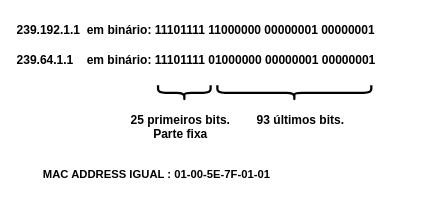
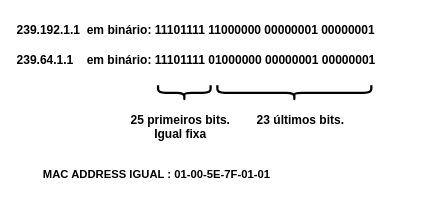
  <mxCell id="0" />
  <mxCell id="1" parent="0" />
  <mxCell id="2" value="&lt;span style=&quot;color: light-dark(rgb(0, 0, 0), rgb(0, 127, 255));&quot;&gt;239.192.1.1&lt;/span&gt;&lt;span style=&quot;color: rgba(0, 0, 0, 0);&quot;&gt;&lt;span style=&quot;color: light-dark(rgb(0, 0, 0), rgb(0, 127, 255));&quot;&gt;&amp;nbsp;&lt;/span&gt; &lt;/span&gt;em binário: &lt;span style=&quot;color: light-dark(rgb(0, 0, 0), rgb(255, 51, 255));&quot;&gt;&lt;span style=&quot;color: light-dark(rgb(0, 0, 0), rgb(255, 0, 255));&quot;&gt;11101111 1&lt;/span&gt;&lt;/span&gt;&lt;span style=&quot;color: light-dark(rgb(0, 0, 0), rgb(0, 255, 128));&quot;&gt;1000000 00000001 00000001&lt;/span&gt;" style="text;html=1;whiteSpace=wrap;overflow=hidden;rounded=0;fontFamily=Helvetica;fontSize=16;fontStyle=1" vertex="1" parent="1"><mxGeometry x="20" y="23" width="540" height="50" as="geometry" /></mxCell>
  <mxCell id="3" value="&lt;span style=&quot;color: light-dark(rgb(0, 0, 0), rgb(0, 127, 255));&quot;&gt;239.64.1.1&lt;/span&gt;&amp;nbsp;&amp;nbsp;&amp;nbsp; em binário: &lt;span style=&quot;color: light-dark(rgb(0, 0, 0), rgb(255, 0, 255));&quot;&gt;11101111 0&lt;/span&gt;&lt;span style=&quot;color: light-dark(rgb(0, 0, 0), rgb(0, 204, 102));&quot;&gt;1000000 00000001 00000001&lt;/span&gt;" style="text;html=1;whiteSpace=wrap;overflow=hidden;rounded=0;fontFamily=Helvetica;fontSize=16;fontStyle=1" vertex="1" parent="1"><mxGeometry x="20" y="63" width="540" height="50" as="geometry" /></mxCell>
  <mxCell id="4" value="" style="shape=curlyBracket;whiteSpace=wrap;html=1;rounded=1;labelPosition=left;verticalLabelPosition=middle;align=right;verticalAlign=middle;hachureGap=4;fontFamily=Architects Daughter;fontSource=https%3A%2F%2Ffonts.googleapis.com%2Fcss%3Ffamily%3DArchitects%2BDaughter;strokeWidth=3;rotation=-90;" vertex="1" parent="1"><mxGeometry x="235" y="88" width="20" height="70" as="geometry" /></mxCell>
  <mxCell id="5" value="" style="shape=curlyBracket;whiteSpace=wrap;html=1;rounded=1;labelPosition=left;verticalLabelPosition=middle;align=right;verticalAlign=middle;hachureGap=4;fontFamily=Architects Daughter;fontSource=https%3A%2F%2Ffonts.googleapis.com%2Fcss%3Ffamily%3DArchitects%2BDaughter;strokeWidth=3;rotation=-90;" vertex="1" parent="1"><mxGeometry x="381.5" y="20.5" width="20" height="205" as="geometry" /></mxCell>
- <mxCell id="6" value="&lt;div&gt;&lt;b&gt;25 primeiros bits.&lt;/b&gt;&lt;/div&gt;&lt;div&gt;&lt;b&gt;Parte fixa&lt;br&gt;&lt;/b&gt;&lt;/div&gt;" style="text;html=1;whiteSpace=wrap;overflow=hidden;rounded=0;fontFamily=Helvetica;fontColor=light-dark(#000000,#FF33FF);fontSize=16;align=center;" vertex="1" parent="1"><mxGeometry x="170" y="143" width="140" height="50" as="geometry" /></mxCell>
- <mxCell id="7" value="&lt;div&gt;&lt;b style=&quot;color: light-dark(rgb(0, 0, 0), rgb(0, 255, 128));&quot;&gt;93 últimos bits.&lt;/b&gt;&lt;/div&gt;&lt;div&gt;&lt;b style=&quot;color: light-dark(transparent, rgb(0, 204, 102));&quot;&gt;Parte Igual&lt;/b&gt;&lt;br&gt;&lt;/div&gt;" style="text;html=1;whiteSpace=wrap;overflow=hidden;rounded=0;fontFamily=Helvetica;fontColor=light-dark(#000000,#FF33FF);fontSize=16;align=center;" vertex="1" parent="1"><mxGeometry x="330" y="143" width="140" height="50" as="geometry" /></mxCell>
+ <mxCell id="6" value="&lt;div&gt;&lt;b&gt;25 primeiros bits.&lt;/b&gt;&lt;/div&gt;&lt;div&gt;&lt;b&gt;Igual fixa&lt;br&gt;&lt;/b&gt;&lt;/div&gt;" style="text;html=1;whiteSpace=wrap;overflow=hidden;rounded=0;fontFamily=Helvetica;fontColor=light-dark(#000000,#FF33FF);fontSize=16;align=center;" vertex="1" parent="1"><mxGeometry x="170" y="143" width="140" height="50" as="geometry" /></mxCell>
+ <mxCell id="7" value="&lt;div&gt;&lt;b style=&quot;color: light-dark(rgb(0, 0, 0), rgb(0, 255, 128));&quot;&gt;23 últimos bits.&lt;/b&gt;&lt;/div&gt;&lt;div&gt;&lt;b style=&quot;color: light-dark(transparent, rgb(0, 204, 102));&quot;&gt;Parte Igual&lt;/b&gt;&lt;br&gt;&lt;/div&gt;" style="text;html=1;whiteSpace=wrap;overflow=hidden;rounded=0;fontFamily=Helvetica;fontColor=light-dark(#000000,#FF33FF);fontSize=16;align=center;" vertex="1" parent="1"><mxGeometry x="330" y="143" width="140" height="50" as="geometry" /></mxCell>
  <mxCell id="8" value="MAC ADDRESS IGUAL :&lt;span style=&quot;color: light-dark(rgb(0, 0, 0), rgb(255, 153, 51));&quot;&gt;&lt;span style=&quot;color: light-dark(rgb(0, 0, 0), rgb(153, 76, 0));&quot;&gt; &lt;/span&gt;&lt;/span&gt;&lt;span style=&quot;color: light-dark(rgb(0, 0, 0), rgb(255, 181, 112));&quot;&gt;&lt;span style=&quot;color: light-dark(rgb(0, 0, 0), rgb(255, 153, 51));&quot;&gt;&lt;span style=&quot;color: light-dark(rgb(0, 0, 0), rgb(153, 76, 0));&quot;&gt;01-00-5E-7F-01-01&lt;/span&gt;&lt;/span&gt;&lt;/span&gt;" style="text;html=1;whiteSpace=wrap;overflow=hidden;rounded=0;fontFamily=Helvetica;fontSize=15;fontStyle=1" vertex="1" parent="1"><mxGeometry x="55" y="215.5" width="320" height="40" as="geometry" /></mxCell>
